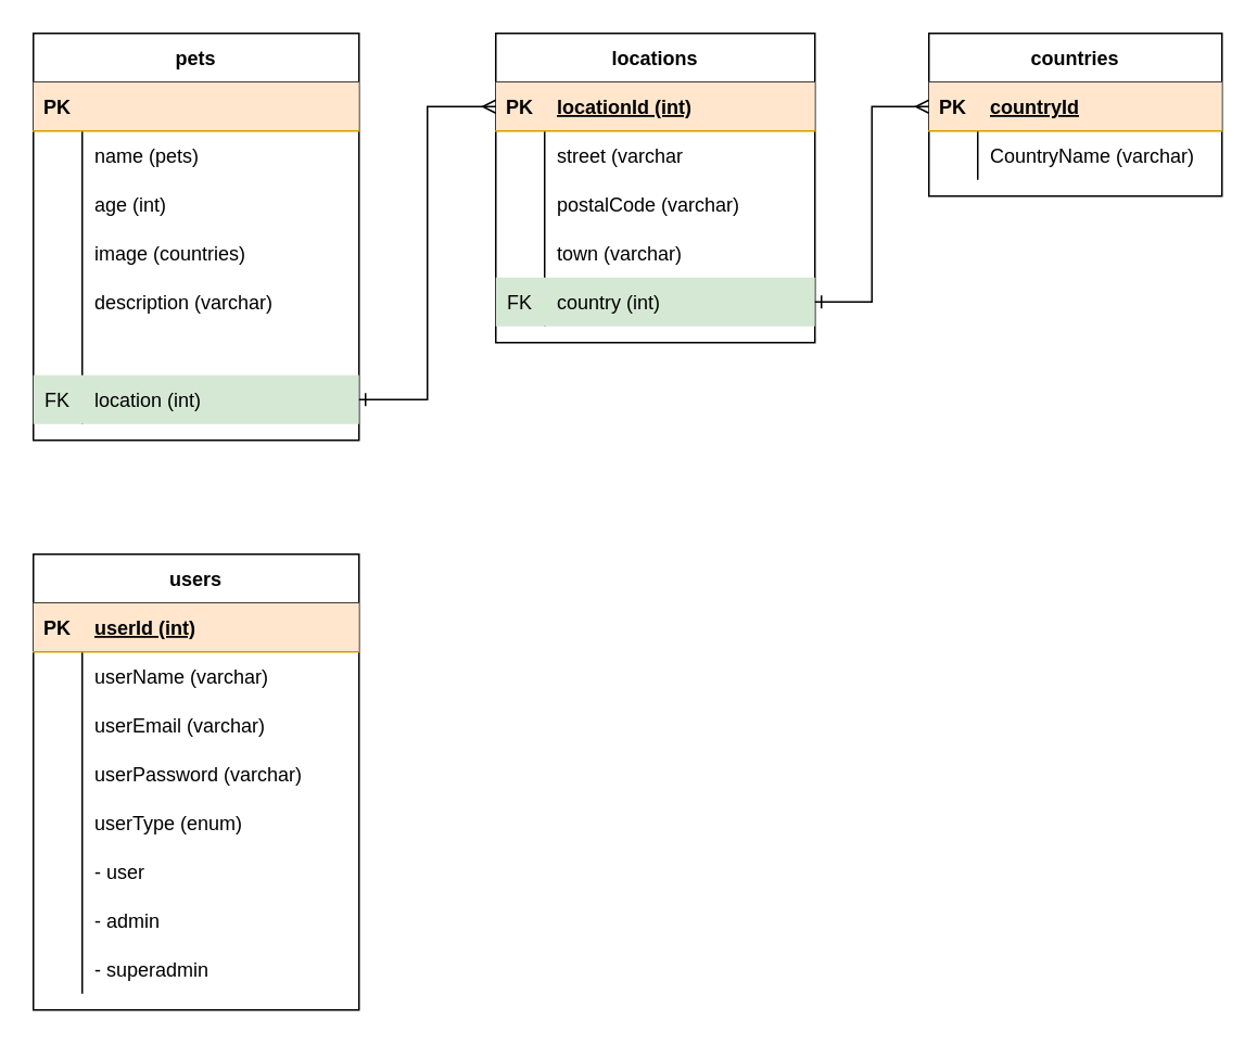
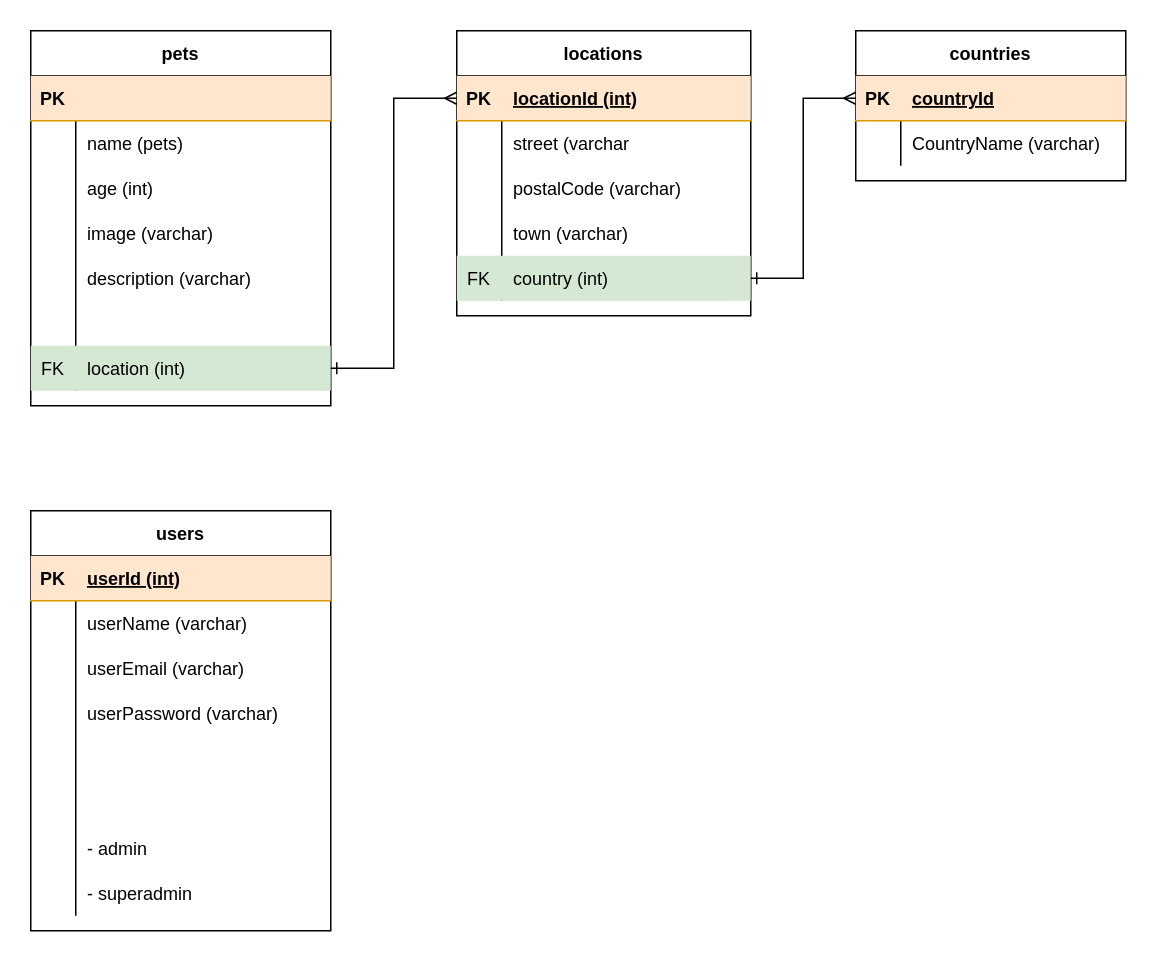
  <mxCell id="0" />
  <mxCell id="1" parent="0" />
  <mxCell id="2" value="pets" style="shape=table;startSize=30;container=1;collapsible=1;childLayout=tableLayout;fixedRows=1;rowLines=0;fontStyle=1;align=center;resizeLast=1;" vertex="1" parent="1"><mxGeometry x="20" y="20" width="200" height="250" as="geometry" /></mxCell>
  <mxCell id="3" value="" style="shape=partialRectangle;collapsible=0;dropTarget=0;pointerEvents=0;fillColor=#ffe6cc;top=0;left=0;bottom=1;right=0;points=[[0,0.5],[1,0.5]];portConstraint=eastwest;strokeColor=#d79b00;" vertex="1" parent="2"><mxGeometry y="30" width="200" height="30" as="geometry" /></mxCell>
  <mxCell id="4" value="PK" style="shape=partialRectangle;connectable=0;fillColor=none;top=0;left=0;bottom=0;right=0;fontStyle=1;overflow=hidden;" vertex="1" parent="3"><mxGeometry width="30" height="30" as="geometry" /></mxCell>
  <mxCell id="5" value="" style="shape=partialRectangle;collapsible=0;dropTarget=0;pointerEvents=0;fillColor=none;top=0;left=0;bottom=0;right=0;points=[[0,0.5],[1,0.5]];portConstraint=eastwest;" vertex="1" parent="2"><mxGeometry y="60" width="200" height="30" as="geometry" /></mxCell>
  <mxCell id="6" value="" style="shape=partialRectangle;connectable=0;fillColor=none;top=0;left=0;bottom=0;right=0;editable=1;overflow=hidden;" vertex="1" parent="5"><mxGeometry width="30" height="30" as="geometry" /></mxCell>
  <mxCell id="7" value="name (pets)" style="shape=partialRectangle;connectable=0;fillColor=none;top=0;left=0;bottom=0;right=0;align=left;spacingLeft=6;overflow=hidden;" vertex="1" parent="5"><mxGeometry x="30" width="170" height="30" as="geometry" /></mxCell>
  <mxCell id="8" value="" style="shape=partialRectangle;collapsible=0;dropTarget=0;pointerEvents=0;fillColor=none;top=0;left=0;bottom=0;right=0;points=[[0,0.5],[1,0.5]];portConstraint=eastwest;" vertex="1" parent="2"><mxGeometry y="90" width="200" height="30" as="geometry" /></mxCell>
  <mxCell id="9" value="" style="shape=partialRectangle;connectable=0;fillColor=none;top=0;left=0;bottom=0;right=0;editable=1;overflow=hidden;" vertex="1" parent="8"><mxGeometry width="30" height="30" as="geometry" /></mxCell>
  <mxCell id="10" value="age (int)" style="shape=partialRectangle;connectable=0;fillColor=none;top=0;left=0;bottom=0;right=0;align=left;spacingLeft=6;overflow=hidden;" vertex="1" parent="8"><mxGeometry x="30" width="170" height="30" as="geometry" /></mxCell>
  <mxCell id="11" value="" style="shape=partialRectangle;collapsible=0;dropTarget=0;pointerEvents=0;fillColor=none;top=0;left=0;bottom=0;right=0;points=[[0,0.5],[1,0.5]];portConstraint=eastwest;" vertex="1" parent="2"><mxGeometry y="120" width="200" height="30" as="geometry" /></mxCell>
  <mxCell id="12" value="" style="shape=partialRectangle;connectable=0;fillColor=none;top=0;left=0;bottom=0;right=0;editable=1;overflow=hidden;" vertex="1" parent="11"><mxGeometry width="30" height="30" as="geometry" /></mxCell>
- <mxCell id="13" value="image (countries)" style="shape=partialRectangle;connectable=0;fillColor=none;top=0;left=0;bottom=0;right=0;align=left;spacingLeft=6;overflow=hidden;" vertex="1" parent="11"><mxGeometry x="30" width="170" height="30" as="geometry" /></mxCell>
+ <mxCell id="13" value="image (varchar)" style="shape=partialRectangle;connectable=0;fillColor=none;top=0;left=0;bottom=0;right=0;align=left;spacingLeft=6;overflow=hidden;" vertex="1" parent="11"><mxGeometry x="30" width="170" height="30" as="geometry" /></mxCell>
  <mxCell id="14" value="" style="shape=partialRectangle;collapsible=0;dropTarget=0;pointerEvents=0;fillColor=none;top=0;left=0;bottom=0;right=0;points=[[0,0.5],[1,0.5]];portConstraint=eastwest;" vertex="1" parent="2"><mxGeometry y="150" width="200" height="30" as="geometry" /></mxCell>
  <mxCell id="15" value="" style="shape=partialRectangle;connectable=0;fillColor=none;top=0;left=0;bottom=0;right=0;editable=1;overflow=hidden;" vertex="1" parent="14"><mxGeometry width="30" height="30" as="geometry" /></mxCell>
  <mxCell id="16" value="description (varchar)" style="shape=partialRectangle;connectable=0;fillColor=none;top=0;left=0;bottom=0;right=0;align=left;spacingLeft=6;overflow=hidden;" vertex="1" parent="14"><mxGeometry x="30" width="170" height="30" as="geometry" /></mxCell>
  <mxCell id="17" value="" style="shape=partialRectangle;collapsible=0;dropTarget=0;pointerEvents=0;fillColor=none;top=0;left=0;bottom=0;right=0;points=[[0,0.5],[1,0.5]];portConstraint=eastwest;" vertex="1" parent="2"><mxGeometry y="180" width="200" height="30" as="geometry" /></mxCell>
  <mxCell id="18" value="" style="shape=partialRectangle;connectable=0;fillColor=none;top=0;left=0;bottom=0;right=0;editable=1;overflow=hidden;" vertex="1" parent="17"><mxGeometry width="30" height="30" as="geometry" /></mxCell>
  <mxCell id="19" value="" style="shape=partialRectangle;collapsible=0;dropTarget=0;pointerEvents=0;fillColor=#d5e8d4;top=0;left=0;bottom=0;right=0;points=[[0,0.5],[1,0.5]];portConstraint=eastwest;strokeColor=#82b366;" vertex="1" parent="2"><mxGeometry y="210" width="200" height="30" as="geometry" /></mxCell>
  <mxCell id="20" value="FK" style="shape=partialRectangle;connectable=0;fillColor=none;top=0;left=0;bottom=0;right=0;editable=1;overflow=hidden;" vertex="1" parent="19"><mxGeometry width="30" height="30" as="geometry" /></mxCell>
  <mxCell id="21" value="location (int)" style="shape=partialRectangle;connectable=0;fillColor=none;top=0;left=0;bottom=0;right=0;align=left;spacingLeft=6;overflow=hidden;" vertex="1" parent="19"><mxGeometry x="30" width="170" height="30" as="geometry" /></mxCell>
  <mxCell id="22" value="locations" style="shape=table;startSize=30;container=1;collapsible=1;childLayout=tableLayout;fixedRows=1;rowLines=0;fontStyle=1;align=center;resizeLast=1;" vertex="1" parent="1"><mxGeometry x="304" y="20" width="196" height="190" as="geometry" /></mxCell>
  <mxCell id="23" value="" style="shape=partialRectangle;collapsible=0;dropTarget=0;pointerEvents=0;fillColor=#ffe6cc;top=0;left=0;bottom=1;right=0;points=[[0,0.5],[1,0.5]];portConstraint=eastwest;strokeColor=#d79b00;" vertex="1" parent="22"><mxGeometry y="30" width="196" height="30" as="geometry" /></mxCell>
  <mxCell id="24" value="PK" style="shape=partialRectangle;connectable=0;fillColor=none;top=0;left=0;bottom=0;right=0;fontStyle=1;overflow=hidden;" vertex="1" parent="23"><mxGeometry width="30" height="30" as="geometry" /></mxCell>
  <mxCell id="25" value="locationId (int)" style="shape=partialRectangle;connectable=0;fillColor=none;top=0;left=0;bottom=0;right=0;align=left;spacingLeft=6;fontStyle=5;overflow=hidden;" vertex="1" parent="23"><mxGeometry x="30" width="166" height="30" as="geometry" /></mxCell>
  <mxCell id="26" value="" style="shape=partialRectangle;collapsible=0;dropTarget=0;pointerEvents=0;fillColor=none;top=0;left=0;bottom=0;right=0;points=[[0,0.5],[1,0.5]];portConstraint=eastwest;" vertex="1" parent="22"><mxGeometry y="60" width="196" height="30" as="geometry" /></mxCell>
  <mxCell id="27" value="" style="shape=partialRectangle;connectable=0;fillColor=none;top=0;left=0;bottom=0;right=0;editable=1;overflow=hidden;" vertex="1" parent="26"><mxGeometry width="30" height="30" as="geometry" /></mxCell>
  <mxCell id="28" value="street (varchar" style="shape=partialRectangle;connectable=0;fillColor=none;top=0;left=0;bottom=0;right=0;align=left;spacingLeft=6;overflow=hidden;" vertex="1" parent="26"><mxGeometry x="30" width="166" height="30" as="geometry" /></mxCell>
  <mxCell id="29" value="" style="shape=partialRectangle;collapsible=0;dropTarget=0;pointerEvents=0;fillColor=none;top=0;left=0;bottom=0;right=0;points=[[0,0.5],[1,0.5]];portConstraint=eastwest;" vertex="1" parent="22"><mxGeometry y="90" width="196" height="30" as="geometry" /></mxCell>
  <mxCell id="30" value="" style="shape=partialRectangle;connectable=0;fillColor=none;top=0;left=0;bottom=0;right=0;editable=1;overflow=hidden;" vertex="1" parent="29"><mxGeometry width="30" height="30" as="geometry" /></mxCell>
  <mxCell id="31" value="postalCode (varchar)" style="shape=partialRectangle;connectable=0;fillColor=none;top=0;left=0;bottom=0;right=0;align=left;spacingLeft=6;overflow=hidden;" vertex="1" parent="29"><mxGeometry x="30" width="166" height="30" as="geometry" /></mxCell>
  <mxCell id="32" value="" style="shape=partialRectangle;collapsible=0;dropTarget=0;pointerEvents=0;fillColor=none;top=0;left=0;bottom=0;right=0;points=[[0,0.5],[1,0.5]];portConstraint=eastwest;" vertex="1" parent="22"><mxGeometry y="120" width="196" height="30" as="geometry" /></mxCell>
  <mxCell id="33" value="" style="shape=partialRectangle;connectable=0;fillColor=none;top=0;left=0;bottom=0;right=0;editable=1;overflow=hidden;" vertex="1" parent="32"><mxGeometry width="30" height="30" as="geometry" /></mxCell>
  <mxCell id="34" value="town (varchar)" style="shape=partialRectangle;connectable=0;fillColor=none;top=0;left=0;bottom=0;right=0;align=left;spacingLeft=6;overflow=hidden;" vertex="1" parent="32"><mxGeometry x="30" width="166" height="30" as="geometry" /></mxCell>
  <mxCell id="35" value="" style="shape=partialRectangle;collapsible=0;dropTarget=0;pointerEvents=0;fillColor=#d5e8d4;top=0;left=0;bottom=0;right=0;points=[[0,0.5],[1,0.5]];portConstraint=eastwest;strokeColor=#82b366;" vertex="1" parent="22"><mxGeometry y="150" width="196" height="30" as="geometry" /></mxCell>
  <mxCell id="36" value="FK" style="shape=partialRectangle;connectable=0;fillColor=none;top=0;left=0;bottom=0;right=0;editable=1;overflow=hidden;" vertex="1" parent="35"><mxGeometry width="30" height="30" as="geometry" /></mxCell>
  <mxCell id="37" value="country (int)" style="shape=partialRectangle;connectable=0;fillColor=none;top=0;left=0;bottom=0;right=0;align=left;spacingLeft=6;overflow=hidden;" vertex="1" parent="35"><mxGeometry x="30" width="166" height="30" as="geometry" /></mxCell>
  <mxCell id="38" value="countries" style="shape=table;startSize=30;container=1;collapsible=1;childLayout=tableLayout;fixedRows=1;rowLines=0;fontStyle=1;align=center;resizeLast=1;" vertex="1" parent="1"><mxGeometry x="570" y="20" width="180" height="100" as="geometry" /></mxCell>
  <mxCell id="39" value="" style="shape=partialRectangle;collapsible=0;dropTarget=0;pointerEvents=0;fillColor=#ffe6cc;top=0;left=0;bottom=1;right=0;points=[[0,0.5],[1,0.5]];portConstraint=eastwest;strokeColor=#d79b00;" vertex="1" parent="38"><mxGeometry y="30" width="180" height="30" as="geometry" /></mxCell>
  <mxCell id="40" value="PK" style="shape=partialRectangle;connectable=0;fillColor=none;top=0;left=0;bottom=0;right=0;fontStyle=1;overflow=hidden;" vertex="1" parent="39"><mxGeometry width="30" height="30" as="geometry" /></mxCell>
  <mxCell id="41" value="countryId" style="shape=partialRectangle;connectable=0;fillColor=none;top=0;left=0;bottom=0;right=0;align=left;spacingLeft=6;fontStyle=5;overflow=hidden;" vertex="1" parent="39"><mxGeometry x="30" width="150" height="30" as="geometry" /></mxCell>
  <mxCell id="42" value="" style="shape=partialRectangle;collapsible=0;dropTarget=0;pointerEvents=0;fillColor=none;top=0;left=0;bottom=0;right=0;points=[[0,0.5],[1,0.5]];portConstraint=eastwest;" vertex="1" parent="38"><mxGeometry y="60" width="180" height="30" as="geometry" /></mxCell>
  <mxCell id="43" value="" style="shape=partialRectangle;connectable=0;fillColor=none;top=0;left=0;bottom=0;right=0;editable=1;overflow=hidden;" vertex="1" parent="42"><mxGeometry width="30" height="30" as="geometry" /></mxCell>
  <mxCell id="44" value="CountryName (varchar)" style="shape=partialRectangle;connectable=0;fillColor=none;top=0;left=0;bottom=0;right=0;align=left;spacingLeft=6;overflow=hidden;" vertex="1" parent="42"><mxGeometry x="30" width="150" height="30" as="geometry" /></mxCell>
  <mxCell id="45" style="edgeStyle=orthogonalEdgeStyle;rounded=0;orthogonalLoop=1;jettySize=auto;html=1;entryX=0;entryY=0.5;entryDx=0;entryDy=0;endArrow=ERmany;endFill=0;startArrow=ERone;startFill=0;" edge="1" parent="1" source="19" target="23"><mxGeometry relative="1" as="geometry" /></mxCell>
  <mxCell id="46" style="edgeStyle=orthogonalEdgeStyle;rounded=0;orthogonalLoop=1;jettySize=auto;html=1;entryX=0;entryY=0.5;entryDx=0;entryDy=0;startArrow=ERone;startFill=0;endArrow=ERmany;endFill=0;" edge="1" parent="1" source="35" target="39"><mxGeometry relative="1" as="geometry" /></mxCell>
  <mxCell id="47" value="users" style="shape=table;startSize=30;container=1;collapsible=1;childLayout=tableLayout;fixedRows=1;rowLines=0;fontStyle=1;align=center;resizeLast=1;" vertex="1" parent="1"><mxGeometry x="20" y="340" width="200" height="280" as="geometry" /></mxCell>
  <mxCell id="48" value="" style="shape=partialRectangle;collapsible=0;dropTarget=0;pointerEvents=0;fillColor=#ffe6cc;top=0;left=0;bottom=1;right=0;points=[[0,0.5],[1,0.5]];portConstraint=eastwest;strokeColor=#d79b00;" vertex="1" parent="47"><mxGeometry y="30" width="200" height="30" as="geometry" /></mxCell>
  <mxCell id="49" value="PK" style="shape=partialRectangle;connectable=0;fillColor=none;top=0;left=0;bottom=0;right=0;fontStyle=1;overflow=hidden;" vertex="1" parent="48"><mxGeometry width="30" height="30" as="geometry" /></mxCell>
  <mxCell id="50" value="userId (int)" style="shape=partialRectangle;connectable=0;fillColor=none;top=0;left=0;bottom=0;right=0;align=left;spacingLeft=6;fontStyle=5;overflow=hidden;" vertex="1" parent="48"><mxGeometry x="30" width="170" height="30" as="geometry" /></mxCell>
  <mxCell id="51" value="" style="shape=partialRectangle;collapsible=0;dropTarget=0;pointerEvents=0;fillColor=none;top=0;left=0;bottom=0;right=0;points=[[0,0.5],[1,0.5]];portConstraint=eastwest;" vertex="1" parent="47"><mxGeometry y="60" width="200" height="30" as="geometry" /></mxCell>
  <mxCell id="52" value="" style="shape=partialRectangle;connectable=0;fillColor=none;top=0;left=0;bottom=0;right=0;editable=1;overflow=hidden;" vertex="1" parent="51"><mxGeometry width="30" height="30" as="geometry" /></mxCell>
  <mxCell id="53" value="userName (varchar)" style="shape=partialRectangle;connectable=0;fillColor=none;top=0;left=0;bottom=0;right=0;align=left;spacingLeft=6;overflow=hidden;" vertex="1" parent="51"><mxGeometry x="30" width="170" height="30" as="geometry" /></mxCell>
  <mxCell id="54" value="" style="shape=partialRectangle;collapsible=0;dropTarget=0;pointerEvents=0;fillColor=none;top=0;left=0;bottom=0;right=0;points=[[0,0.5],[1,0.5]];portConstraint=eastwest;" vertex="1" parent="47"><mxGeometry y="90" width="200" height="30" as="geometry" /></mxCell>
  <mxCell id="55" value="" style="shape=partialRectangle;connectable=0;fillColor=none;top=0;left=0;bottom=0;right=0;editable=1;overflow=hidden;" vertex="1" parent="54"><mxGeometry width="30" height="30" as="geometry" /></mxCell>
  <mxCell id="56" value="userEmail (varchar)" style="shape=partialRectangle;connectable=0;fillColor=none;top=0;left=0;bottom=0;right=0;align=left;spacingLeft=6;overflow=hidden;" vertex="1" parent="54"><mxGeometry x="30" width="170" height="30" as="geometry" /></mxCell>
  <mxCell id="57" value="" style="shape=partialRectangle;collapsible=0;dropTarget=0;pointerEvents=0;fillColor=none;top=0;left=0;bottom=0;right=0;points=[[0,0.5],[1,0.5]];portConstraint=eastwest;" vertex="1" parent="47"><mxGeometry y="120" width="200" height="30" as="geometry" /></mxCell>
  <mxCell id="58" value="" style="shape=partialRectangle;connectable=0;fillColor=none;top=0;left=0;bottom=0;right=0;editable=1;overflow=hidden;" vertex="1" parent="57"><mxGeometry width="30" height="30" as="geometry" /></mxCell>
  <mxCell id="59" value="userPassword (varchar)" style="shape=partialRectangle;connectable=0;fillColor=none;top=0;left=0;bottom=0;right=0;align=left;spacingLeft=6;overflow=hidden;" vertex="1" parent="57"><mxGeometry x="30" width="170" height="30" as="geometry" /></mxCell>
  <mxCell id="60" value="" style="shape=partialRectangle;collapsible=0;dropTarget=0;pointerEvents=0;fillColor=none;top=0;left=0;bottom=0;right=0;points=[[0,0.5],[1,0.5]];portConstraint=eastwest;" vertex="1" parent="47"><mxGeometry y="150" width="200" height="30" as="geometry" /></mxCell>
  <mxCell id="61" value="" style="shape=partialRectangle;connectable=0;fillColor=none;top=0;left=0;bottom=0;right=0;editable=1;overflow=hidden;" vertex="1" parent="60"><mxGeometry width="30" height="30" as="geometry" /></mxCell>
- <mxCell id="62" value="userType (enum)" style="shape=partialRectangle;connectable=0;fillColor=none;top=0;left=0;bottom=0;right=0;align=left;spacingLeft=6;overflow=hidden;" vertex="1" parent="60"><mxGeometry x="30" width="170" height="30" as="geometry" /></mxCell>
  <mxCell id="63" value="" style="shape=partialRectangle;collapsible=0;dropTarget=0;pointerEvents=0;fillColor=none;top=0;left=0;bottom=0;right=0;points=[[0,0.5],[1,0.5]];portConstraint=eastwest;" vertex="1" parent="47"><mxGeometry y="180" width="200" height="30" as="geometry" /></mxCell>
  <mxCell id="64" value="" style="shape=partialRectangle;connectable=0;fillColor=none;top=0;left=0;bottom=0;right=0;editable=1;overflow=hidden;" vertex="1" parent="63"><mxGeometry width="30" height="30" as="geometry" /></mxCell>
- <mxCell id="65" value="- user" style="shape=partialRectangle;connectable=0;fillColor=none;top=0;left=0;bottom=0;right=0;align=left;spacingLeft=6;overflow=hidden;" vertex="1" parent="63"><mxGeometry x="30" width="170" height="30" as="geometry" /></mxCell>
  <mxCell id="66" value="" style="shape=partialRectangle;collapsible=0;dropTarget=0;pointerEvents=0;fillColor=none;top=0;left=0;bottom=0;right=0;points=[[0,0.5],[1,0.5]];portConstraint=eastwest;" vertex="1" parent="47"><mxGeometry y="210" width="200" height="30" as="geometry" /></mxCell>
  <mxCell id="67" value="" style="shape=partialRectangle;connectable=0;fillColor=none;top=0;left=0;bottom=0;right=0;editable=1;overflow=hidden;" vertex="1" parent="66"><mxGeometry width="30" height="30" as="geometry" /></mxCell>
  <mxCell id="68" value="- admin" style="shape=partialRectangle;connectable=0;fillColor=none;top=0;left=0;bottom=0;right=0;align=left;spacingLeft=6;overflow=hidden;" vertex="1" parent="66"><mxGeometry x="30" width="170" height="30" as="geometry" /></mxCell>
  <mxCell id="69" value="" style="shape=partialRectangle;collapsible=0;dropTarget=0;pointerEvents=0;fillColor=none;top=0;left=0;bottom=0;right=0;points=[[0,0.5],[1,0.5]];portConstraint=eastwest;" vertex="1" parent="47"><mxGeometry y="240" width="200" height="30" as="geometry" /></mxCell>
  <mxCell id="70" value="" style="shape=partialRectangle;connectable=0;fillColor=none;top=0;left=0;bottom=0;right=0;editable=1;overflow=hidden;" vertex="1" parent="69"><mxGeometry width="30" height="30" as="geometry" /></mxCell>
  <mxCell id="71" value="- superadmin" style="shape=partialRectangle;connectable=0;fillColor=none;top=0;left=0;bottom=0;right=0;align=left;spacingLeft=6;overflow=hidden;" vertex="1" parent="69"><mxGeometry x="30" width="170" height="30" as="geometry" /></mxCell>
